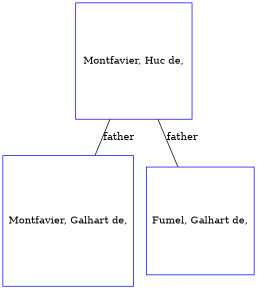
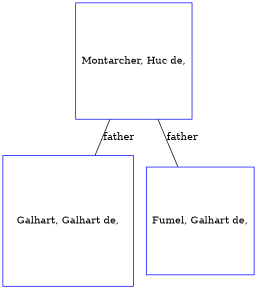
  digraph {
    node [color=blue regular=1 shape=box]
    edge [arrowsize=0.0 dir=none]
-   n1 [label="Montfavier, Galhart de,"]
-   n2 [label="Montfavier, Huc de,"]
+   n1 [label="Galhart, Galhart de,"]
+   n2 [label="Montarcher, Huc de,"]
    n3 [label="Fumel, Galhart de,"]
    n2 -> n1 [label=father]
    n2 -> n3 [label=father]
  }
